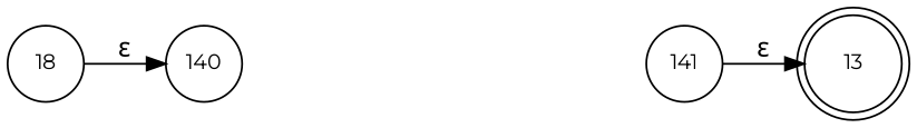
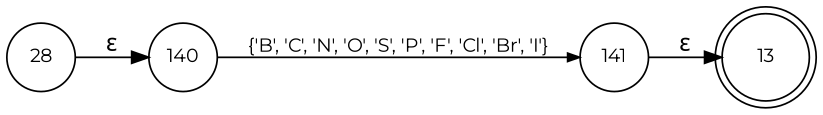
  digraph {
    fontname=Montserrat
    rankdir=LR
    node [fixedsize=true fontname=Montserrat fontsize=11 shape=circle peripheries=1]
    edge [fontname=Montserrat]
    n1 [label=13 shape=doublecircle width=.6 peripheries=""]
-   n2 [label=18 width=.55]
+   n2 [label=28 width=.55]
    n3 [label=140 width=.55]
    n4 [label=141 width=.55]
    n2 -> n3 [label="&epsilon;"]
+   n3 -> n4 [arrowhead=normal arrowsize=.7 fontsize=11 label="{'B', 'C', 'N', 'O', 'S', 'P', 'F', 'Cl', 'Br', 'I'}"]
    n4 -> n1 [label="&epsilon;"]
  }
